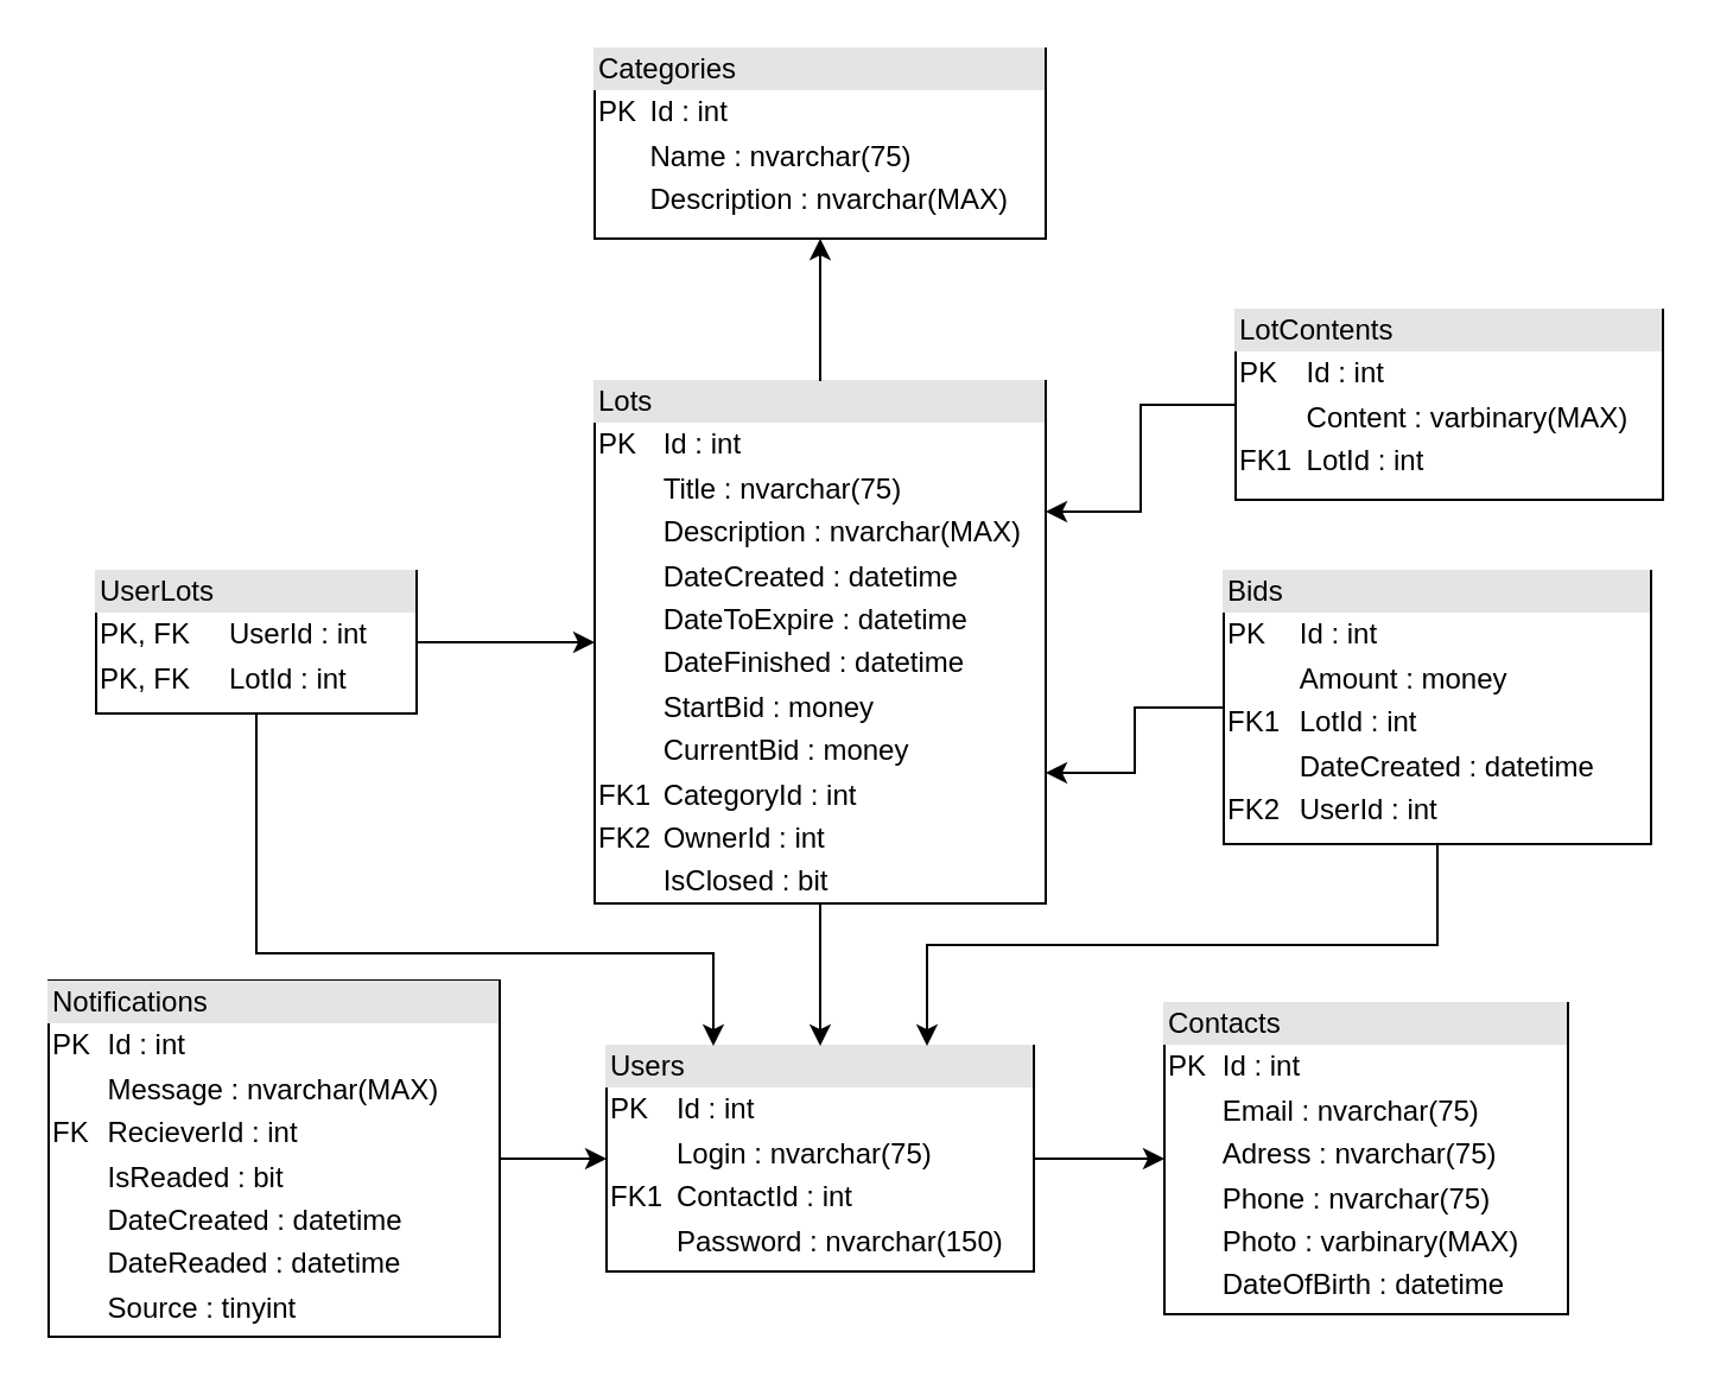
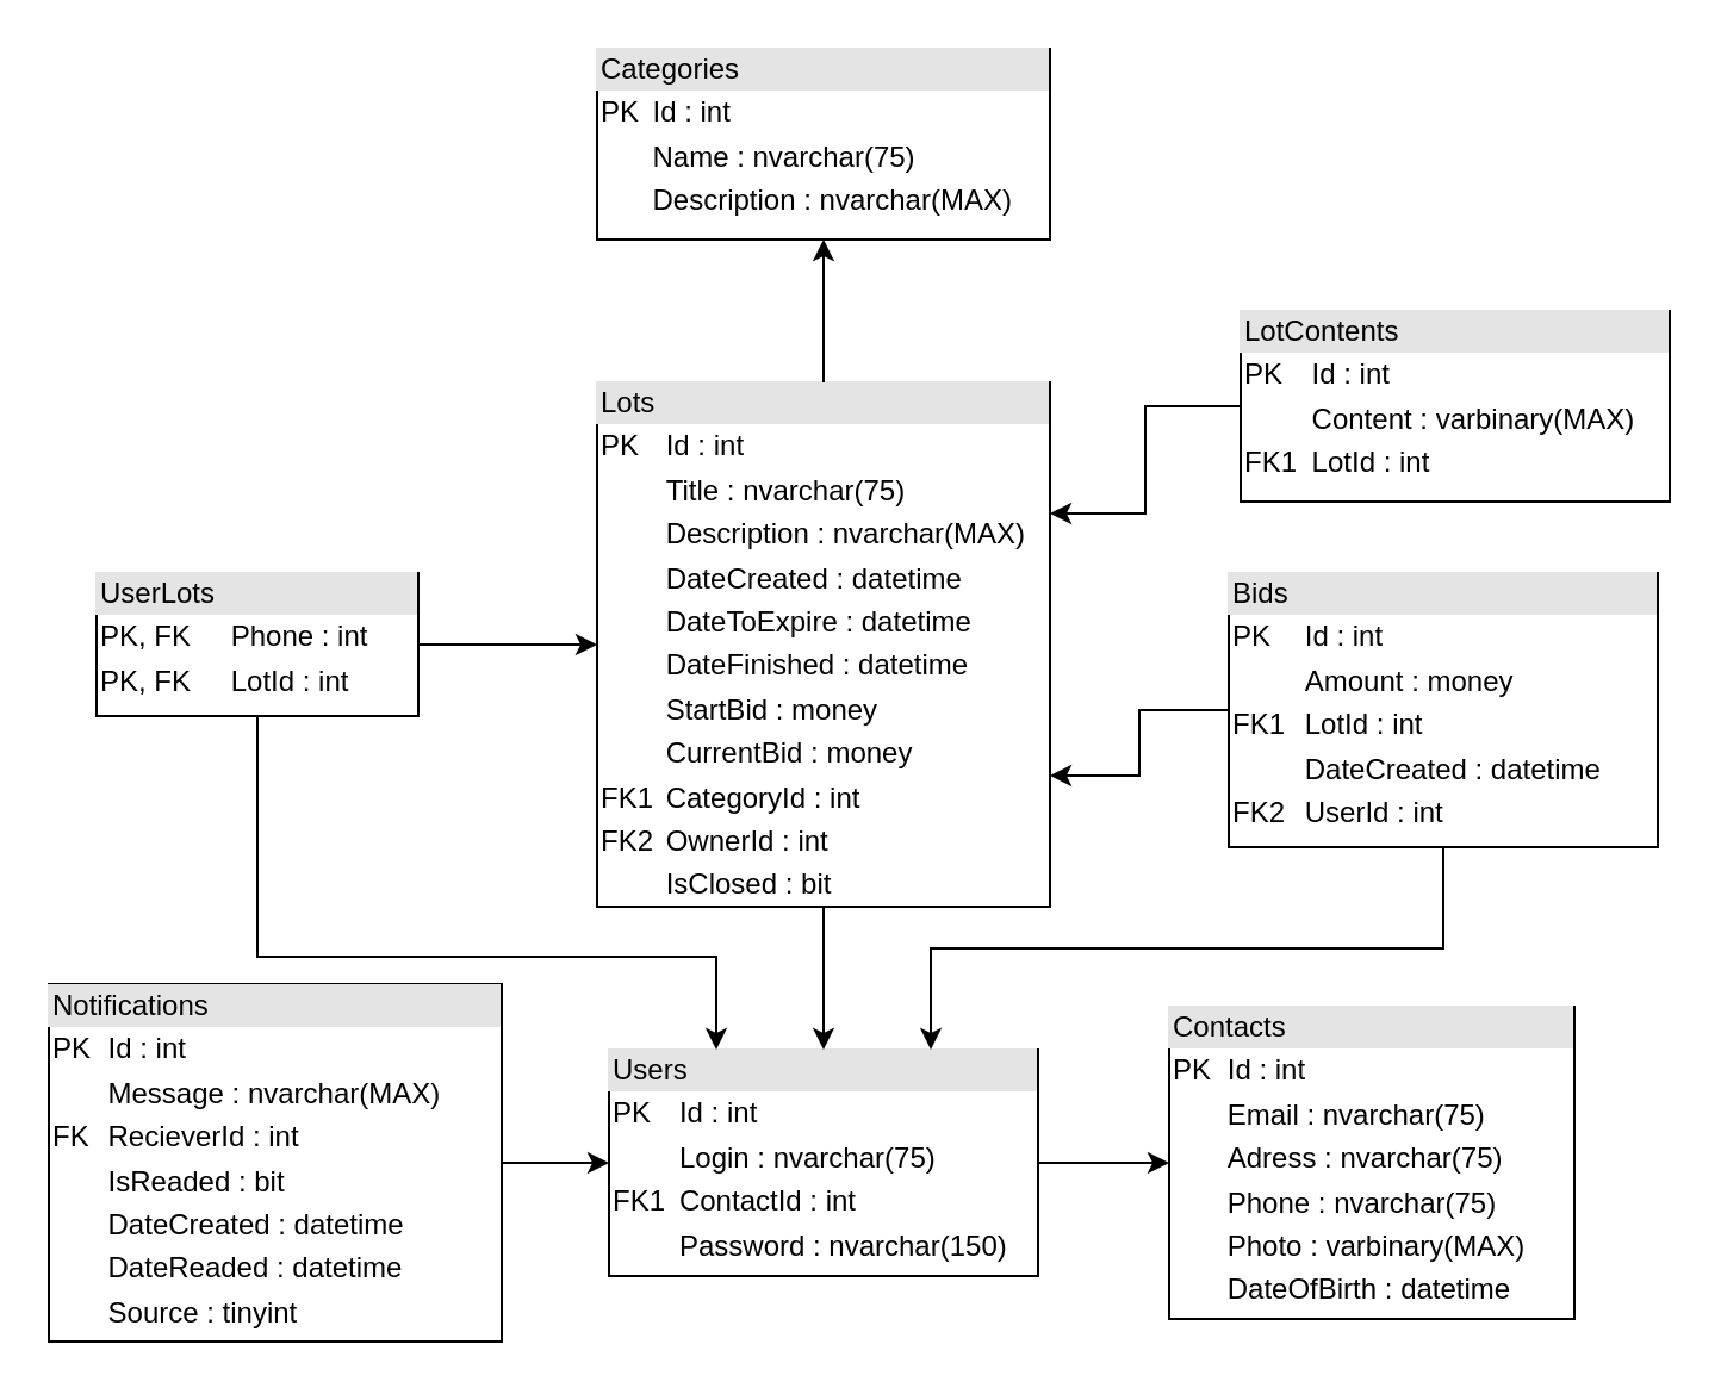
  <mxCell id="0" />
  <mxCell id="1" parent="0" />
  <mxCell id="2" value="&lt;div style=&quot;box-sizing: border-box ; width: 100% ; background: #e4e4e4 ; padding: 2px&quot;&gt;Users&lt;/div&gt;&lt;table style=&quot;width: 100% ; font-size: 1em&quot; cellpadding=&quot;2&quot; cellspacing=&quot;0&quot;&gt;&lt;tbody&gt;&lt;tr&gt;&lt;td&gt;PK&lt;/td&gt;&lt;td&gt;Id : int&lt;/td&gt;&lt;/tr&gt;&lt;tr&gt;&lt;td&gt;&lt;br&gt;&lt;/td&gt;&lt;td&gt;Login : nvarchar(75)&lt;/td&gt;&lt;/tr&gt;&lt;tr&gt;&lt;td&gt;FK1&lt;/td&gt;&lt;td&gt;ContactId : int&lt;/td&gt;&lt;/tr&gt;&lt;tr&gt;&lt;td&gt;&lt;br&gt;&lt;/td&gt;&lt;td&gt;Password : nvarchar(150)&lt;/td&gt;&lt;/tr&gt;&lt;/tbody&gt;&lt;/table&gt;" style="verticalAlign=top;align=left;overflow=fill;html=1;" parent="1" vertex="1"><mxGeometry x="255" y="440" width="180" height="95" as="geometry" /></mxCell>
  <mxCell id="3" value="&lt;div style=&quot;box-sizing: border-box ; width: 100% ; background: #e4e4e4 ; padding: 2px&quot;&gt;Categories&lt;/div&gt;&lt;table style=&quot;width: 100% ; font-size: 1em&quot; cellpadding=&quot;2&quot; cellspacing=&quot;0&quot;&gt;&lt;tbody&gt;&lt;tr&gt;&lt;td&gt;PK&lt;/td&gt;&lt;td&gt;Id : int&lt;/td&gt;&lt;/tr&gt;&lt;tr&gt;&lt;td&gt;&lt;br&gt;&lt;/td&gt;&lt;td&gt;Name : nvarchar(75)&lt;/td&gt;&lt;/tr&gt;&lt;tr&gt;&lt;td&gt;&lt;/td&gt;&lt;td&gt;Description : nvarchar(MAX)&lt;/td&gt;&lt;/tr&gt;&lt;/tbody&gt;&lt;/table&gt;" style="verticalAlign=top;align=left;overflow=fill;html=1;" parent="1" vertex="1"><mxGeometry x="250" y="20" width="190" height="80" as="geometry" /></mxCell>
  <mxCell id="4" style="edgeStyle=orthogonalEdgeStyle;rounded=0;orthogonalLoop=1;jettySize=auto;html=1;exitX=0.5;exitY=1;exitDx=0;exitDy=0;" edge="1" parent="1" source="5" target="2"><mxGeometry relative="1" as="geometry" /></mxCell>
  <mxCell id="5" value="&lt;div style=&quot;box-sizing: border-box ; width: 100% ; background: #e4e4e4 ; padding: 2px&quot;&gt;Lots&lt;/div&gt;&lt;table style=&quot;width: 100% ; font-size: 1em&quot; cellpadding=&quot;2&quot; cellspacing=&quot;0&quot;&gt;&lt;tbody&gt;&lt;tr&gt;&lt;td&gt;PK&lt;/td&gt;&lt;td&gt;Id : int&lt;/td&gt;&lt;/tr&gt;&lt;tr&gt;&lt;td&gt;&lt;br&gt;&lt;/td&gt;&lt;td&gt;Title : nvarchar(75)&lt;br&gt;&lt;/td&gt;&lt;/tr&gt;&lt;tr&gt;&lt;td&gt;&lt;br&gt;&lt;/td&gt;&lt;td&gt;Description : nvarchar(MAX)&lt;br&gt;&lt;/td&gt;&lt;/tr&gt;&lt;tr&gt;&lt;td&gt;&lt;/td&gt;&lt;td&gt;DateCreated : datetime&lt;/td&gt;&lt;/tr&gt;&lt;tr&gt;&lt;td&gt;&lt;br&gt;&lt;/td&gt;&lt;td&gt;DateToExpire : datetime&lt;/td&gt;&lt;/tr&gt;&lt;tr&gt;&lt;td&gt;&lt;br&gt;&lt;/td&gt;&lt;td&gt;DateFinished : datetime&lt;/td&gt;&lt;/tr&gt;&lt;tr&gt;&lt;td&gt;&lt;br&gt;&lt;/td&gt;&lt;td&gt;StartBid : money&lt;/td&gt;&lt;/tr&gt;&lt;tr&gt;&lt;td&gt;&lt;br&gt;&lt;/td&gt;&lt;td&gt;CurrentBid : money&lt;/td&gt;&lt;/tr&gt;&lt;tr&gt;&lt;td&gt;FK1&lt;/td&gt;&lt;td&gt;CategoryId : int&lt;/td&gt;&lt;/tr&gt;&lt;tr&gt;&lt;td&gt;FK2&lt;/td&gt;&lt;td&gt;OwnerId : int&lt;/td&gt;&lt;/tr&gt;&lt;tr&gt;&lt;td&gt;&lt;br&gt;&lt;/td&gt;&lt;td&gt;IsClosed : bit&lt;br&gt;&lt;/td&gt;&lt;/tr&gt;&lt;/tbody&gt;&lt;/table&gt;" style="verticalAlign=top;align=left;overflow=fill;html=1;" parent="1" vertex="1"><mxGeometry x="250" y="160" width="190" height="220" as="geometry" /></mxCell>
  <mxCell id="6" value="&lt;div style=&quot;box-sizing: border-box ; width: 100% ; background: #e4e4e4 ; padding: 2px&quot;&gt;Contacts&lt;/div&gt;&lt;table style=&quot;width: 100% ; font-size: 1em&quot; cellpadding=&quot;2&quot; cellspacing=&quot;0&quot;&gt;&lt;tbody&gt;&lt;tr&gt;&lt;td&gt;PK&lt;/td&gt;&lt;td&gt;Id : int&lt;/td&gt;&lt;/tr&gt;&lt;tr&gt;&lt;td&gt;&lt;br&gt;&lt;/td&gt;&lt;td&gt;Email : nvarchar(75)&lt;/td&gt;&lt;/tr&gt;&lt;tr&gt;&lt;td&gt;&lt;br&gt;&lt;/td&gt;&lt;td&gt;Adress : nvarchar(75)&lt;/td&gt;&lt;/tr&gt;&lt;tr&gt;&lt;td&gt;&lt;br&gt;&lt;/td&gt;&lt;td&gt;Phone : nvarchar(75)&lt;/td&gt;&lt;/tr&gt;&lt;tr&gt;&lt;td&gt;&lt;br&gt;&lt;/td&gt;&lt;td&gt;Photo : varbinary(MAX)&lt;/td&gt;&lt;/tr&gt;&lt;tr&gt;&lt;td&gt;&lt;br&gt;&lt;/td&gt;&lt;td&gt;DateOfBirth : datetime&lt;/td&gt;&lt;/tr&gt;&lt;/tbody&gt;&lt;/table&gt;&lt;br&gt;&lt;br&gt;" style="verticalAlign=top;align=left;overflow=fill;html=1;" parent="1" vertex="1"><mxGeometry x="490" y="422" width="170" height="131" as="geometry" /></mxCell>
  <mxCell id="7" style="edgeStyle=orthogonalEdgeStyle;rounded=0;orthogonalLoop=1;jettySize=auto;html=1;exitX=0.5;exitY=1;exitDx=0;exitDy=0;entryX=0.25;entryY=0;entryDx=0;entryDy=0;" edge="1" parent="1" source="9" target="2"><mxGeometry relative="1" as="geometry"><Array as="points"><mxPoint x="107" y="401" /><mxPoint x="300" y="401" /></Array></mxGeometry></mxCell>
  <mxCell id="8" style="edgeStyle=orthogonalEdgeStyle;rounded=0;orthogonalLoop=1;jettySize=auto;html=1;exitX=1;exitY=0.5;exitDx=0;exitDy=0;" edge="1" parent="1" source="9" target="5"><mxGeometry relative="1" as="geometry" /></mxCell>
- <mxCell id="9" value="&lt;div style=&quot;box-sizing: border-box ; width: 100% ; background: #e4e4e4 ; padding: 2px&quot;&gt;UserLots&lt;/div&gt;&lt;table style=&quot;width: 100% ; font-size: 1em&quot; cellpadding=&quot;2&quot; cellspacing=&quot;0&quot;&gt;&lt;tbody&gt;&lt;tr&gt;&lt;td&gt;PK, FK&lt;/td&gt;&lt;td&gt;UserId : int&lt;/td&gt;&lt;/tr&gt;&lt;tr&gt;&lt;td&gt;PK, FK&lt;/td&gt;&lt;td&gt;LotId : int&lt;/td&gt;&lt;/tr&gt;&lt;/tbody&gt;&lt;/table&gt;" style="verticalAlign=top;align=left;overflow=fill;html=1;" parent="1" vertex="1"><mxGeometry x="40" y="240" width="135" height="60" as="geometry" /></mxCell>
+ <mxCell id="9" value="&lt;div style=&quot;box-sizing: border-box ; width: 100% ; background: #e4e4e4 ; padding: 2px&quot;&gt;UserLots&lt;/div&gt;&lt;table style=&quot;width: 100% ; font-size: 1em&quot; cellpadding=&quot;2&quot; cellspacing=&quot;0&quot;&gt;&lt;tbody&gt;&lt;tr&gt;&lt;td&gt;PK, FK&lt;/td&gt;&lt;td&gt;Phone : int&lt;/td&gt;&lt;/tr&gt;&lt;tr&gt;&lt;td&gt;PK, FK&lt;/td&gt;&lt;td&gt;LotId : int&lt;/td&gt;&lt;/tr&gt;&lt;/tbody&gt;&lt;/table&gt;" style="verticalAlign=top;align=left;overflow=fill;html=1;" parent="1" vertex="1"><mxGeometry x="40" y="240" width="135" height="60" as="geometry" /></mxCell>
  <mxCell id="10" style="edgeStyle=orthogonalEdgeStyle;rounded=0;orthogonalLoop=1;jettySize=auto;html=1;exitX=0;exitY=0.5;exitDx=0;exitDy=0;entryX=1;entryY=0.75;entryDx=0;entryDy=0;" edge="1" parent="1" source="12" target="5"><mxGeometry relative="1" as="geometry" /></mxCell>
  <mxCell id="11" style="edgeStyle=orthogonalEdgeStyle;rounded=0;orthogonalLoop=1;jettySize=auto;html=1;exitX=0.5;exitY=1;exitDx=0;exitDy=0;entryX=0.75;entryY=0;entryDx=0;entryDy=0;" edge="1" parent="1" source="12" target="2"><mxGeometry relative="1" as="geometry" /></mxCell>
  <mxCell id="12" value="&lt;div style=&quot;box-sizing: border-box ; width: 100% ; background: #e4e4e4 ; padding: 2px&quot;&gt;Bids&lt;/div&gt;&lt;table style=&quot;width: 100% ; font-size: 1em&quot; cellpadding=&quot;2&quot; cellspacing=&quot;0&quot;&gt;&lt;tbody&gt;&lt;tr&gt;&lt;td&gt;PK&lt;/td&gt;&lt;td&gt;Id : int&lt;/td&gt;&lt;/tr&gt;&lt;tr&gt;&lt;td&gt;&lt;br&gt;&lt;/td&gt;&lt;td&gt;Amount : money&lt;/td&gt;&lt;/tr&gt;&lt;tr&gt;&lt;td&gt;FK1&lt;/td&gt;&lt;td&gt;LotId : int&lt;/td&gt;&lt;/tr&gt;&lt;tr&gt;&lt;td&gt;&lt;br&gt;&lt;/td&gt;&lt;td&gt;DateCreated : datetime&lt;/td&gt;&lt;/tr&gt;&lt;tr&gt;&lt;td&gt;FK2&lt;/td&gt;&lt;td&gt;UserId : int&lt;/td&gt;&lt;/tr&gt;&lt;/tbody&gt;&lt;/table&gt;" style="verticalAlign=top;align=left;overflow=fill;html=1;strokeWidth=1;" parent="1" vertex="1"><mxGeometry x="515" y="240" width="180" height="115" as="geometry" /></mxCell>
  <mxCell id="13" value="&lt;div style=&quot;box-sizing: border-box ; width: 100% ; background: #e4e4e4 ; padding: 2px&quot;&gt;LotContents&lt;/div&gt;&lt;table style=&quot;width: 100% ; font-size: 1em&quot; cellpadding=&quot;2&quot; cellspacing=&quot;0&quot;&gt;&lt;tbody&gt;&lt;tr&gt;&lt;td&gt;PK&lt;/td&gt;&lt;td&gt;Id : int&lt;/td&gt;&lt;/tr&gt;&lt;tr&gt;&lt;td&gt;&lt;br&gt;&lt;/td&gt;&lt;td&gt;Content : varbinary(MAX)&lt;/td&gt;&lt;/tr&gt;&lt;tr&gt;&lt;td&gt;FK1&lt;/td&gt;&lt;td&gt;LotId : int&lt;/td&gt;&lt;/tr&gt;&lt;/tbody&gt;&lt;/table&gt;" style="verticalAlign=top;align=left;overflow=fill;html=1;strokeWidth=1;" parent="1" vertex="1"><mxGeometry x="520" y="130" width="180" height="80" as="geometry" /></mxCell>
  <mxCell id="14" value="&lt;div style=&quot;box-sizing: border-box ; width: 100% ; background: #e4e4e4 ; padding: 2px&quot;&gt;Notifications&lt;/div&gt;&lt;table style=&quot;width: 100% ; font-size: 1em&quot; cellpadding=&quot;2&quot; cellspacing=&quot;0&quot;&gt;&lt;tbody&gt;&lt;tr&gt;&lt;td&gt;PK&lt;/td&gt;&lt;td&gt;Id : int&lt;/td&gt;&lt;/tr&gt;&lt;tr&gt;&lt;td&gt;&lt;br&gt;&lt;/td&gt;&lt;td&gt;Message : nvarchar(MAX)&lt;/td&gt;&lt;/tr&gt;&lt;tr&gt;&lt;td&gt;FK&lt;/td&gt;&lt;td&gt;RecieverId : int&lt;/td&gt;&lt;/tr&gt;&lt;tr&gt;&lt;td&gt;&lt;br&gt;&lt;/td&gt;&lt;td&gt;IsReaded : bit&lt;/td&gt;&lt;/tr&gt;&lt;tr&gt;&lt;td&gt;&lt;br&gt;&lt;/td&gt;&lt;td&gt;DateCreated : datetime&lt;/td&gt;&lt;/tr&gt;&lt;tr&gt;&lt;td&gt;&lt;br&gt;&lt;/td&gt;&lt;td&gt;DateReaded : datetime&lt;/td&gt;&lt;/tr&gt;&lt;tr&gt;&lt;td&gt;&lt;br&gt;&lt;/td&gt;&lt;td&gt;Source : tinyint&lt;/td&gt;&lt;/tr&gt;&lt;/tbody&gt;&lt;/table&gt;" style="verticalAlign=top;align=left;overflow=fill;html=1;" vertex="1" parent="1"><mxGeometry x="20" y="412.5" width="190" height="150" as="geometry" /></mxCell>
  <mxCell id="15" value="" style="endArrow=classic;html=1;entryX=0;entryY=0.5;entryDx=0;entryDy=0;exitX=1;exitY=0.5;exitDx=0;exitDy=0;" edge="1" parent="1" source="2" target="6"><mxGeometry width="50" height="50" relative="1" as="geometry"><mxPoint x="20" y="640" as="sourcePoint" /><mxPoint x="70" y="590" as="targetPoint" /></mxGeometry></mxCell>
  <mxCell id="16" value="" style="endArrow=classic;html=1;entryX=0.5;entryY=1;entryDx=0;entryDy=0;exitX=0.5;exitY=0;exitDx=0;exitDy=0;" edge="1" parent="1" source="5" target="3"><mxGeometry width="50" height="50" relative="1" as="geometry"><mxPoint x="20" y="640" as="sourcePoint" /><mxPoint x="70" y="590" as="targetPoint" /></mxGeometry></mxCell>
  <mxCell id="17" value="" style="endArrow=classic;html=1;entryX=0;entryY=0.5;entryDx=0;entryDy=0;exitX=1;exitY=0.5;exitDx=0;exitDy=0;" edge="1" parent="1" source="14" target="2"><mxGeometry width="50" height="50" relative="1" as="geometry"><mxPoint x="20" y="640" as="sourcePoint" /><mxPoint x="70" y="590" as="targetPoint" /></mxGeometry></mxCell>
  <mxCell id="18" value="" style="endArrow=classic;html=1;exitX=0;exitY=0.5;exitDx=0;exitDy=0;entryX=1;entryY=0.25;entryDx=0;entryDy=0;rounded=0;edgeStyle=orthogonalEdgeStyle;" edge="1" parent="1" source="13" target="5"><mxGeometry width="50" height="50" relative="1" as="geometry"><mxPoint x="10" y="630" as="sourcePoint" /><mxPoint x="60" y="580" as="targetPoint" /></mxGeometry></mxCell>
